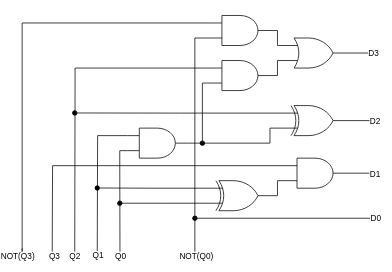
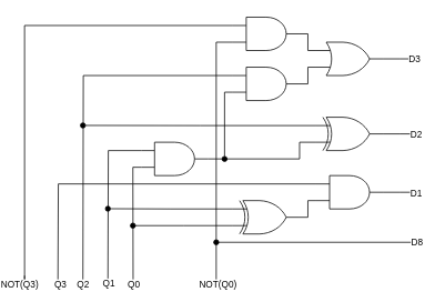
  <mxCell id="0" />
  <mxCell id="1" parent="0" />
  <mxCell id="2" style="edgeStyle=orthogonalEdgeStyle;rounded=0;orthogonalLoop=1;jettySize=auto;html=1;exitX=0;exitY=0.75;exitDx=0;exitDy=0;exitPerimeter=0;endArrow=none;endFill=0;" edge="1" parent="1" source="6"><mxGeometry relative="1" as="geometry"><mxPoint x="250" y="340" as="targetPoint" /><Array as="points"><mxPoint x="250" y="50" /></Array></mxGeometry></mxCell>
  <mxCell id="3" value="NOT(Q0)" style="edgeLabel;html=1;align=center;verticalAlign=middle;resizable=0;points=[];" vertex="1" connectable="0" parent="2"><mxGeometry x="0.96" y="1" relative="1" as="geometry"><mxPoint y="6" as="offset" /></mxGeometry></mxCell>
  <mxCell id="4" style="edgeStyle=orthogonalEdgeStyle;rounded=0;orthogonalLoop=1;jettySize=auto;html=1;exitX=0;exitY=0.25;exitDx=0;exitDy=0;exitPerimeter=0;endArrow=none;endFill=0;" edge="1" parent="1" source="6"><mxGeometry relative="1" as="geometry"><mxPoint x="20" y="330" as="targetPoint" /><Array as="points"><mxPoint x="20" y="30" /><mxPoint x="20" y="340" /></Array></mxGeometry></mxCell>
  <mxCell id="5" value="NOT(Q3)" style="edgeLabel;html=1;align=center;verticalAlign=middle;resizable=0;points=[];" vertex="1" connectable="0" parent="4"><mxGeometry x="0.987" y="1" relative="1" as="geometry"><mxPoint x="-6" y="6" as="offset" /></mxGeometry></mxCell>
  <mxCell id="6" value="" style="verticalLabelPosition=bottom;shadow=0;dashed=0;align=center;html=1;verticalAlign=top;shape=mxgraph.electrical.logic_gates.logic_gate;operation=and;" vertex="1" parent="1"><mxGeometry x="270" y="20" width="80" height="40" as="geometry" /></mxCell>
  <mxCell id="7" style="edgeStyle=orthogonalEdgeStyle;rounded=0;orthogonalLoop=1;jettySize=auto;html=1;exitX=0;exitY=0.75;exitDx=0;exitDy=0;exitPerimeter=0;endArrow=oval;endFill=1;" edge="1" parent="1" source="10"><mxGeometry relative="1" as="geometry"><mxPoint x="260" y="190" as="targetPoint" /><Array as="points"><mxPoint x="260" y="110" /></Array></mxGeometry></mxCell>
  <mxCell id="8" style="edgeStyle=orthogonalEdgeStyle;rounded=0;orthogonalLoop=1;jettySize=auto;html=1;exitX=0;exitY=0.25;exitDx=0;exitDy=0;exitPerimeter=0;endArrow=none;endFill=0;" edge="1" parent="1" source="10"><mxGeometry relative="1" as="geometry"><mxPoint x="90" y="340" as="targetPoint" /></mxGeometry></mxCell>
  <mxCell id="9" value="Q2" style="edgeLabel;html=1;align=center;verticalAlign=middle;resizable=0;points=[];" vertex="1" connectable="0" parent="8"><mxGeometry x="0.987" y="-1" relative="1" as="geometry"><mxPoint y="3" as="offset" /></mxGeometry></mxCell>
  <mxCell id="10" value="" style="verticalLabelPosition=bottom;shadow=0;dashed=0;align=center;html=1;verticalAlign=top;shape=mxgraph.electrical.logic_gates.logic_gate;operation=and;" vertex="1" parent="1"><mxGeometry x="270" y="80" width="80" height="40" as="geometry" /></mxCell>
  <mxCell id="11" style="edgeStyle=orthogonalEdgeStyle;rounded=0;orthogonalLoop=1;jettySize=auto;html=1;exitX=1;exitY=0.5;exitDx=0;exitDy=0;exitPerimeter=0;endArrow=none;endFill=0;" edge="1" parent="1" source="13"><mxGeometry relative="1" as="geometry"><mxPoint x="490" y="70" as="targetPoint" /></mxGeometry></mxCell>
  <mxCell id="12" value="D3" style="edgeLabel;html=1;align=center;verticalAlign=middle;resizable=0;points=[];" vertex="1" connectable="0" parent="11"><mxGeometry x="0.879" y="1" relative="1" as="geometry"><mxPoint y="1" as="offset" /></mxGeometry></mxCell>
  <mxCell id="13" value="" style="verticalLabelPosition=bottom;shadow=0;dashed=0;align=center;html=1;verticalAlign=top;shape=mxgraph.electrical.logic_gates.logic_gate;operation=or;" vertex="1" parent="1"><mxGeometry x="370" y="50" width="80" height="40" as="geometry" /></mxCell>
  <mxCell id="14" style="edgeStyle=orthogonalEdgeStyle;rounded=0;orthogonalLoop=1;jettySize=auto;html=1;exitX=1;exitY=0.5;exitDx=0;exitDy=0;exitPerimeter=0;entryX=0;entryY=0.25;entryDx=0;entryDy=0;entryPerimeter=0;endArrow=none;endFill=0;" edge="1" parent="1" source="6" target="13"><mxGeometry relative="1" as="geometry"><Array as="points"><mxPoint x="360" y="40" /><mxPoint x="360" y="60" /></Array></mxGeometry></mxCell>
  <mxCell id="15" style="edgeStyle=orthogonalEdgeStyle;rounded=0;orthogonalLoop=1;jettySize=auto;html=1;exitX=1;exitY=0.5;exitDx=0;exitDy=0;exitPerimeter=0;entryX=0;entryY=0.75;entryDx=0;entryDy=0;entryPerimeter=0;endArrow=none;endFill=0;" edge="1" parent="1" source="10" target="13"><mxGeometry relative="1" as="geometry"><Array as="points"><mxPoint x="360" y="100" /><mxPoint x="360" y="80" /></Array></mxGeometry></mxCell>
  <mxCell id="16" style="edgeStyle=orthogonalEdgeStyle;rounded=0;orthogonalLoop=1;jettySize=auto;html=1;exitX=1;exitY=0.5;exitDx=0;exitDy=0;exitPerimeter=0;endArrow=none;endFill=0;" edge="1" parent="1" source="19"><mxGeometry relative="1" as="geometry"><mxPoint x="490" y="160" as="targetPoint" /></mxGeometry></mxCell>
  <mxCell id="17" value="D2" style="edgeLabel;html=1;align=center;verticalAlign=middle;resizable=0;points=[];" vertex="1" connectable="0" parent="16"><mxGeometry x="0.958" y="3" relative="1" as="geometry"><mxPoint y="3" as="offset" /></mxGeometry></mxCell>
  <mxCell id="18" style="edgeStyle=orthogonalEdgeStyle;rounded=0;orthogonalLoop=1;jettySize=auto;html=1;exitX=0;exitY=0.25;exitDx=0;exitDy=0;exitPerimeter=0;endArrow=oval;endFill=1;" edge="1" parent="1" source="19"><mxGeometry relative="1" as="geometry"><mxPoint x="90" y="149.846" as="targetPoint" /></mxGeometry></mxCell>
  <mxCell id="19" value="" style="verticalLabelPosition=bottom;shadow=0;dashed=0;align=center;html=1;verticalAlign=top;shape=mxgraph.electrical.logic_gates.logic_gate;operation=xor;" vertex="1" parent="1"><mxGeometry x="370" y="140" width="80" height="40" as="geometry" /></mxCell>
  <mxCell id="20" style="edgeStyle=orthogonalEdgeStyle;rounded=0;orthogonalLoop=1;jettySize=auto;html=1;exitX=0;exitY=0.75;exitDx=0;exitDy=0;exitPerimeter=0;endArrow=none;endFill=0;" edge="1" parent="1" source="24"><mxGeometry relative="1" as="geometry"><mxPoint x="150.258" y="340" as="targetPoint" /><Array as="points"><mxPoint x="150" y="220" /><mxPoint x="150" y="220" /></Array></mxGeometry></mxCell>
  <mxCell id="21" value="Q0" style="edgeLabel;html=1;align=center;verticalAlign=middle;resizable=0;points=[];" vertex="1" connectable="0" parent="20"><mxGeometry x="0.961" y="-1" relative="1" as="geometry"><mxPoint x="1" y="3" as="offset" /></mxGeometry></mxCell>
  <mxCell id="22" style="edgeStyle=orthogonalEdgeStyle;rounded=0;orthogonalLoop=1;jettySize=auto;html=1;exitX=0;exitY=0.25;exitDx=0;exitDy=0;exitPerimeter=0;endArrow=none;endFill=0;" edge="1" parent="1" source="24"><mxGeometry relative="1" as="geometry"><mxPoint x="120" y="340" as="targetPoint" /></mxGeometry></mxCell>
  <mxCell id="23" value="Q1" style="edgeLabel;html=1;align=center;verticalAlign=middle;resizable=0;points=[];" vertex="1" connectable="0" parent="22"><mxGeometry x="0.989" y="-1" relative="1" as="geometry"><mxPoint x="1" y="1" as="offset" /></mxGeometry></mxCell>
  <mxCell id="24" value="" style="verticalLabelPosition=bottom;shadow=0;dashed=0;align=center;html=1;verticalAlign=top;shape=mxgraph.electrical.logic_gates.logic_gate;operation=and;" vertex="1" parent="1"><mxGeometry x="160" y="170" width="80" height="40" as="geometry" /></mxCell>
  <mxCell id="25" style="edgeStyle=orthogonalEdgeStyle;rounded=0;orthogonalLoop=1;jettySize=auto;html=1;exitX=1;exitY=0.5;exitDx=0;exitDy=0;exitPerimeter=0;entryX=0;entryY=0.75;entryDx=0;entryDy=0;entryPerimeter=0;endArrow=none;endFill=0;" edge="1" parent="1" source="24" target="19"><mxGeometry relative="1" as="geometry"><Array as="points"><mxPoint x="350" y="190" /><mxPoint x="350" y="170" /></Array></mxGeometry></mxCell>
  <mxCell id="26" style="edgeStyle=orthogonalEdgeStyle;rounded=0;orthogonalLoop=1;jettySize=auto;html=1;exitX=1;exitY=0.5;exitDx=0;exitDy=0;exitPerimeter=0;endArrow=none;endFill=0;" edge="1" parent="1" source="30"><mxGeometry relative="1" as="geometry"><mxPoint x="490" y="230" as="targetPoint" /></mxGeometry></mxCell>
  <mxCell id="27" value="D1" style="edgeLabel;html=1;align=center;verticalAlign=middle;resizable=0;points=[];" vertex="1" connectable="0" parent="26"><mxGeometry x="0.99" y="-2" relative="1" as="geometry"><mxPoint y="-2" as="offset" /></mxGeometry></mxCell>
  <mxCell id="28" style="edgeStyle=orthogonalEdgeStyle;rounded=0;orthogonalLoop=1;jettySize=auto;html=1;exitX=0;exitY=0.25;exitDx=0;exitDy=0;exitPerimeter=0;endArrow=none;endFill=0;" edge="1" parent="1" source="30"><mxGeometry relative="1" as="geometry"><mxPoint x="60" y="340" as="targetPoint" /></mxGeometry></mxCell>
  <mxCell id="29" value="Q3" style="edgeLabel;html=1;align=center;verticalAlign=middle;resizable=0;points=[];" vertex="1" connectable="0" parent="28"><mxGeometry x="0.983" y="2" relative="1" as="geometry"><mxPoint y="4" as="offset" /></mxGeometry></mxCell>
  <mxCell id="30" value="" style="verticalLabelPosition=bottom;shadow=0;dashed=0;align=center;html=1;verticalAlign=top;shape=mxgraph.electrical.logic_gates.logic_gate;operation=and;" vertex="1" parent="1"><mxGeometry x="370" y="210" width="80" height="40" as="geometry" /></mxCell>
  <mxCell id="31" style="edgeStyle=orthogonalEdgeStyle;rounded=0;orthogonalLoop=1;jettySize=auto;html=1;exitX=0;exitY=0.25;exitDx=0;exitDy=0;exitPerimeter=0;endArrow=oval;endFill=1;" edge="1" parent="1" source="33"><mxGeometry relative="1" as="geometry"><mxPoint x="120" y="249.742" as="targetPoint" /></mxGeometry></mxCell>
  <mxCell id="32" style="edgeStyle=orthogonalEdgeStyle;rounded=0;orthogonalLoop=1;jettySize=auto;html=1;exitX=0;exitY=0.75;exitDx=0;exitDy=0;exitPerimeter=0;endArrow=oval;endFill=1;" edge="1" parent="1" source="33"><mxGeometry relative="1" as="geometry"><mxPoint x="150" y="270" as="targetPoint" /></mxGeometry></mxCell>
  <mxCell id="33" value="" style="verticalLabelPosition=bottom;shadow=0;dashed=0;align=center;html=1;verticalAlign=top;shape=mxgraph.electrical.logic_gates.logic_gate;operation=xor;" vertex="1" parent="1"><mxGeometry x="270" y="240" width="80" height="40" as="geometry" /></mxCell>
  <mxCell id="34" style="edgeStyle=orthogonalEdgeStyle;rounded=0;orthogonalLoop=1;jettySize=auto;html=1;exitX=0;exitY=0.75;exitDx=0;exitDy=0;exitPerimeter=0;entryX=1;entryY=0.5;entryDx=0;entryDy=0;entryPerimeter=0;endArrow=none;endFill=0;" edge="1" parent="1" source="30" target="33"><mxGeometry relative="1" as="geometry"><Array as="points"><mxPoint x="360" y="240" /><mxPoint x="360" y="260" /></Array></mxGeometry></mxCell>
  <mxCell id="35" value="" style="endArrow=none;html=1;rounded=0;startArrow=oval;startFill=1;" edge="1" parent="1"><mxGeometry width="50" height="50" relative="1" as="geometry"><mxPoint x="250" y="290" as="sourcePoint" /><mxPoint x="490" y="290" as="targetPoint" /></mxGeometry></mxCell>
- <mxCell id="36" value="D0" style="edgeLabel;html=1;align=center;verticalAlign=middle;resizable=0;points=[];" vertex="1" connectable="0" parent="1"><mxGeometry x="490.005" y="250.001" as="geometry"><mxPoint y="39" as="offset" /></mxGeometry></mxCell>
+ <mxCell id="36" value="D8" style="edgeLabel;html=1;align=center;verticalAlign=middle;resizable=0;points=[];" vertex="1" connectable="0" parent="1"><mxGeometry x="490.005" y="250.001" as="geometry"><mxPoint y="39" as="offset" /></mxGeometry></mxCell>
